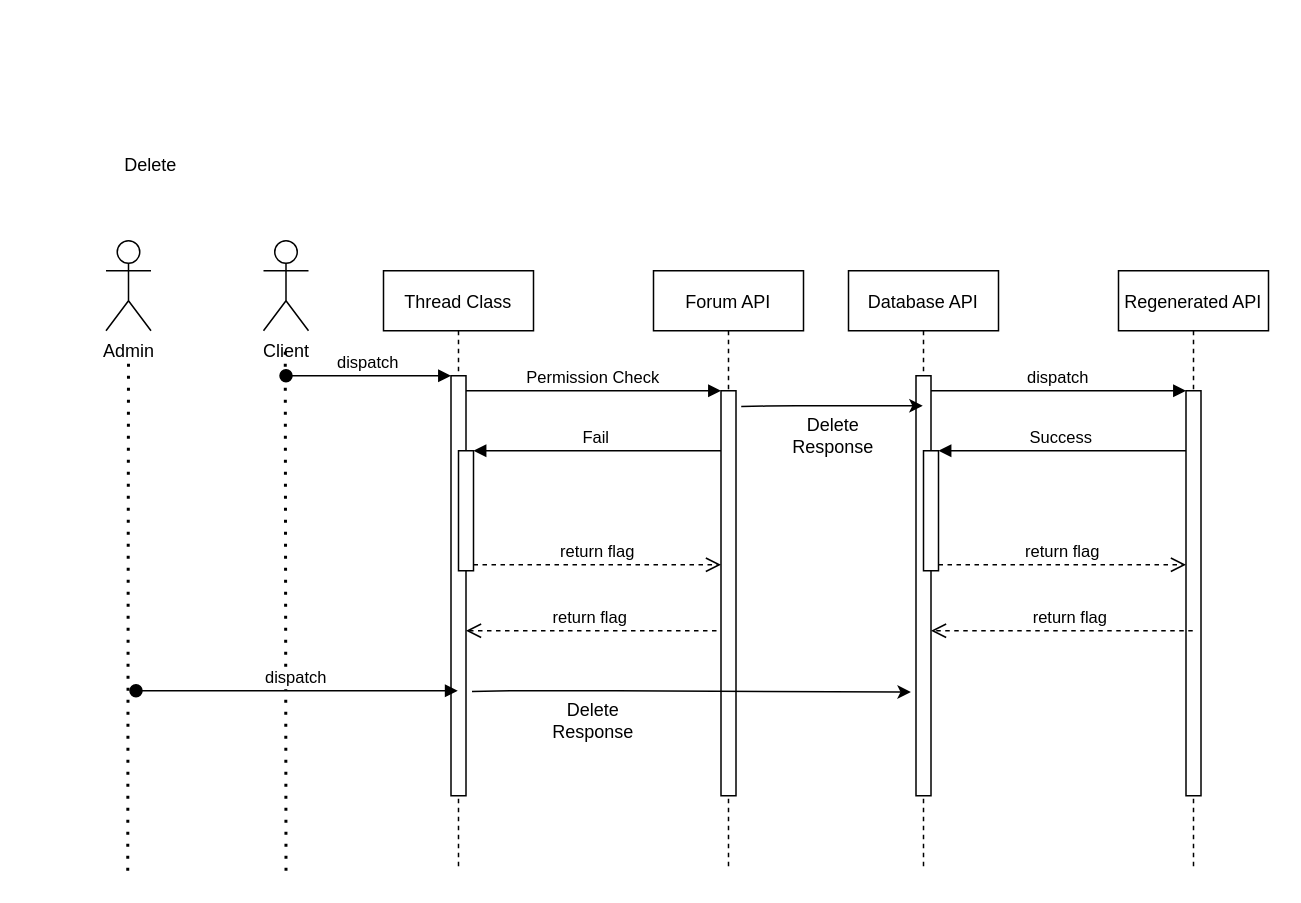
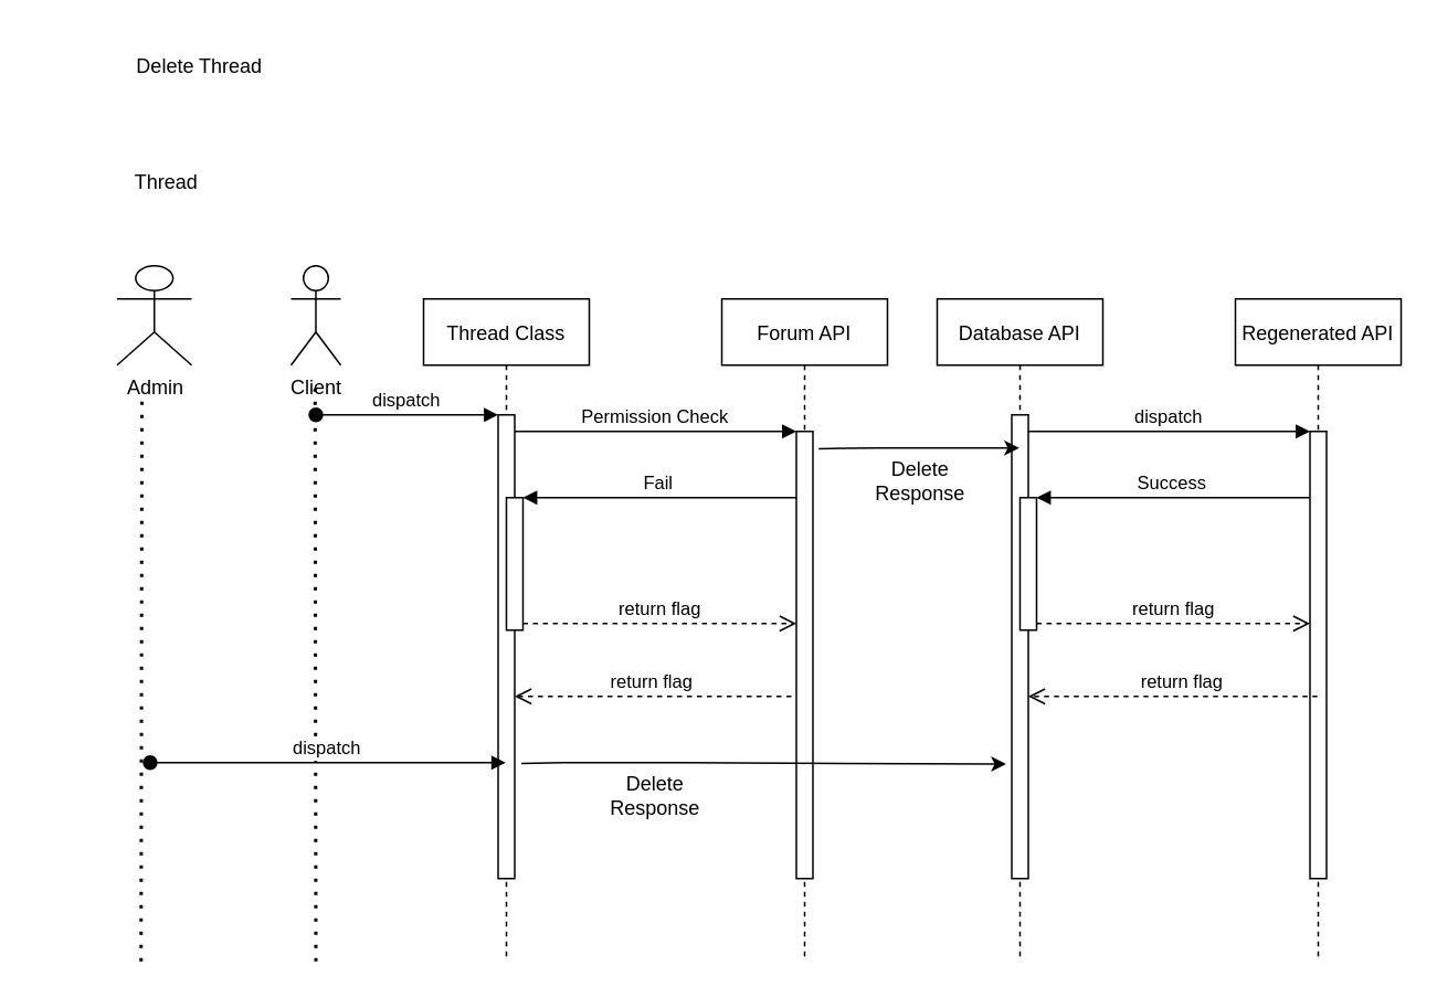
  <mxCell id="0" />
  <mxCell id="1" parent="0" />
  <mxCell id="2" value="Thread Class" style="shape=umlLifeline;perimeter=lifelinePerimeter;container=1;collapsible=0;recursiveResize=0;rounded=0;shadow=0;strokeWidth=1;" parent="1" vertex="1"><mxGeometry x="255" y="180" width="100" height="400" as="geometry" /></mxCell>
  <mxCell id="3" value="" style="points=[];perimeter=orthogonalPerimeter;rounded=0;shadow=0;strokeWidth=1;" parent="2" vertex="1"><mxGeometry x="45" y="70" width="10" height="280" as="geometry" /></mxCell>
  <mxCell id="4" value="dispatch" style="verticalAlign=bottom;startArrow=oval;endArrow=block;startSize=8;shadow=0;strokeWidth=1;" parent="2" target="3" edge="1"><mxGeometry relative="1" as="geometry"><mxPoint x="-65" y="70" as="sourcePoint" /></mxGeometry></mxCell>
  <mxCell id="5" value="" style="points=[];perimeter=orthogonalPerimeter;rounded=0;shadow=0;strokeWidth=1;" parent="2" vertex="1"><mxGeometry x="50" y="120" width="10" height="80" as="geometry" /></mxCell>
  <mxCell id="6" value="Forum API" style="shape=umlLifeline;perimeter=lifelinePerimeter;container=1;collapsible=0;recursiveResize=0;rounded=0;shadow=0;strokeWidth=1;" parent="1" vertex="1"><mxGeometry x="435" y="180" width="100" height="400" as="geometry" /></mxCell>
  <mxCell id="7" value="" style="points=[];perimeter=orthogonalPerimeter;rounded=0;shadow=0;strokeWidth=1;" parent="6" vertex="1"><mxGeometry x="45" y="80" width="10" height="270" as="geometry" /></mxCell>
  <mxCell id="8" value="return flag" style="verticalAlign=bottom;endArrow=open;dashed=1;endSize=8;shadow=0;strokeWidth=1;" parent="1" target="3" edge="1"><mxGeometry relative="1" as="geometry"><mxPoint x="410" y="336" as="targetPoint" /><mxPoint x="477" y="420" as="sourcePoint" /><Array as="points"><mxPoint x="400" y="420" /></Array></mxGeometry></mxCell>
  <mxCell id="9" value="Permission Check" style="verticalAlign=bottom;endArrow=block;entryX=0;entryY=0;shadow=0;strokeWidth=1;" parent="1" source="3" target="7" edge="1"><mxGeometry relative="1" as="geometry"><mxPoint x="410" y="260" as="sourcePoint" /></mxGeometry></mxCell>
  <mxCell id="10" value="Fail" style="verticalAlign=bottom;endArrow=block;entryX=1;entryY=0;shadow=0;strokeWidth=1;" parent="1" source="7" target="5" edge="1"><mxGeometry relative="1" as="geometry"><mxPoint x="375" y="300" as="sourcePoint" /></mxGeometry></mxCell>
  <mxCell id="11" value="return flag" style="verticalAlign=bottom;endArrow=open;dashed=1;endSize=8;exitX=1;exitY=0.95;shadow=0;strokeWidth=1;" parent="1" source="5" target="7" edge="1"><mxGeometry relative="1" as="geometry"><mxPoint x="375" y="357" as="targetPoint" /></mxGeometry></mxCell>
- <mxCell id="12" value="Admin" style="shape=umlActor;verticalLabelPosition=bottom;verticalAlign=top;html=1;outlineConnect=0;" vertex="1" parent="1"><mxGeometry x="70" y="160" width="30" height="60" as="geometry" /></mxCell>
+ <mxCell id="12" value="Admin" style="shape=umlActor;verticalLabelPosition=bottom;verticalAlign=top;html=1;outlineConnect=0;" vertex="1" parent="1"><mxGeometry x="70" y="160" width="45" height="60" as="geometry" /></mxCell>
  <mxCell id="13" value="Client" style="shape=umlActor;verticalLabelPosition=bottom;verticalAlign=top;html=1;outlineConnect=0;" vertex="1" parent="1"><mxGeometry x="175" y="160" width="30" height="60" as="geometry" /></mxCell>
  <mxCell id="14" value="Database API" style="shape=umlLifeline;perimeter=lifelinePerimeter;container=1;collapsible=0;recursiveResize=0;rounded=0;shadow=0;strokeWidth=1;" vertex="1" parent="1"><mxGeometry x="565" y="180" width="100" height="400" as="geometry" /></mxCell>
  <mxCell id="15" value="" style="points=[];perimeter=orthogonalPerimeter;rounded=0;shadow=0;strokeWidth=1;" vertex="1" parent="14"><mxGeometry x="45" y="70" width="10" height="280" as="geometry" /></mxCell>
  <mxCell id="16" value="" style="points=[];perimeter=orthogonalPerimeter;rounded=0;shadow=0;strokeWidth=1;" vertex="1" parent="14"><mxGeometry x="50" y="120" width="10" height="80" as="geometry" /></mxCell>
  <mxCell id="17" value="Regenerated API" style="shape=umlLifeline;perimeter=lifelinePerimeter;container=1;collapsible=0;recursiveResize=0;rounded=0;shadow=0;strokeWidth=1;" vertex="1" parent="1"><mxGeometry x="745" y="180" width="100" height="400" as="geometry" /></mxCell>
  <mxCell id="18" value="" style="points=[];perimeter=orthogonalPerimeter;rounded=0;shadow=0;strokeWidth=1;" vertex="1" parent="17"><mxGeometry x="45" y="80" width="10" height="270" as="geometry" /></mxCell>
  <mxCell id="19" value=" return flag" style="verticalAlign=bottom;endArrow=open;dashed=1;endSize=8;shadow=0;strokeWidth=1;" edge="1" parent="1" source="17" target="15"><mxGeometry x="-0.032" relative="1" as="geometry"><mxPoint x="720" y="336" as="targetPoint" /><Array as="points"><mxPoint x="680" y="420" /></Array><mxPoint x="1" as="offset" /></mxGeometry></mxCell>
  <mxCell id="20" value="dispatch" style="verticalAlign=bottom;endArrow=block;entryX=0;entryY=0;shadow=0;strokeWidth=1;" edge="1" parent="1" source="15" target="18"><mxGeometry relative="1" as="geometry"><mxPoint x="720" y="260" as="sourcePoint" /></mxGeometry></mxCell>
  <mxCell id="21" value="Success" style="verticalAlign=bottom;endArrow=block;entryX=1;entryY=0;shadow=0;strokeWidth=1;" edge="1" parent="1" source="18" target="16"><mxGeometry relative="1" as="geometry"><mxPoint x="685" y="300" as="sourcePoint" /></mxGeometry></mxCell>
  <mxCell id="22" value="return flag" style="verticalAlign=bottom;endArrow=open;dashed=1;endSize=8;exitX=1;exitY=0.95;shadow=0;strokeWidth=1;" edge="1" parent="1" source="16" target="18"><mxGeometry relative="1" as="geometry"><mxPoint x="685" y="357" as="targetPoint" /></mxGeometry></mxCell>
  <mxCell id="23" value="" style="endArrow=none;dashed=1;html=1;dashPattern=1 3;strokeWidth=2;" edge="1" parent="1"><mxGeometry width="50" height="50" relative="1" as="geometry"><mxPoint x="84.5" y="580" as="sourcePoint" /><mxPoint x="85" y="240" as="targetPoint" /></mxGeometry></mxCell>
  <mxCell id="24" value="" style="endArrow=none;dashed=1;html=1;dashPattern=1 3;strokeWidth=2;" edge="1" parent="1"><mxGeometry width="50" height="50" relative="1" as="geometry"><mxPoint x="190" y="580" as="sourcePoint" /><mxPoint x="189.5" y="230" as="targetPoint" /></mxGeometry></mxCell>
- <mxCell id="26" value="Delete" style="text;html=1;strokeColor=none;fillColor=none;align=center;verticalAlign=middle;whiteSpace=wrap;rounded=0;" vertex="1" parent="1"><mxGeometry x="80" y="100" width="40" height="20" as="geometry" /></mxCell>
+ <mxCell id="25" value="Delete Thread" style="text;html=1;strokeColor=none;fillColor=none;align=center;verticalAlign=middle;whiteSpace=wrap;rounded=0;" vertex="1" parent="1"><mxGeometry x="20" y="20" width="200" height="40" as="geometry" /></mxCell>
+ <mxCell id="26" value="Thread" style="text;html=1;strokeColor=none;fillColor=none;align=center;verticalAlign=middle;whiteSpace=wrap;rounded=0;" vertex="1" parent="1"><mxGeometry x="80" y="100" width="40" height="20" as="geometry" /></mxCell>
  <mxCell id="27" value="" style="endArrow=classic;html=1;exitX=1.349;exitY=0.039;exitDx=0;exitDy=0;exitPerimeter=0;" edge="1" parent="1" source="7" target="14"><mxGeometry width="50" height="50" relative="1" as="geometry"><mxPoint x="500" y="300" as="sourcePoint" /><mxPoint x="550" y="250" as="targetPoint" /><Array as="points"><mxPoint x="520" y="270" /></Array></mxGeometry></mxCell>
  <mxCell id="28" value="Delete Response" style="text;html=1;strokeColor=none;fillColor=none;align=center;verticalAlign=middle;whiteSpace=wrap;rounded=0;" vertex="1" parent="1"><mxGeometry x="530" y="280" width="50" height="20" as="geometry" /></mxCell>
  <mxCell id="29" value="dispatch" style="verticalAlign=bottom;startArrow=oval;endArrow=block;startSize=8;shadow=0;strokeWidth=1;" edge="1" parent="1" target="2"><mxGeometry relative="1" as="geometry"><mxPoint x="90" y="460" as="sourcePoint" /><mxPoint x="200" y="460" as="targetPoint" /></mxGeometry></mxCell>
  <mxCell id="30" value="Delete Response" style="text;html=1;strokeColor=none;fillColor=none;align=center;verticalAlign=middle;whiteSpace=wrap;rounded=0;" vertex="1" parent="1"><mxGeometry x="370" y="470" width="50" height="20" as="geometry" /></mxCell>
  <mxCell id="31" value="" style="endArrow=classic;html=1;exitX=1.349;exitY=0.039;exitDx=0;exitDy=0;exitPerimeter=0;entryX=-0.34;entryY=0.753;entryDx=0;entryDy=0;entryPerimeter=0;" edge="1" parent="1" target="15"><mxGeometry width="50" height="50" relative="1" as="geometry"><mxPoint x="313.99" y="460.53" as="sourcePoint" /><mxPoint x="435" y="460" as="targetPoint" /><Array as="points"><mxPoint x="340.5" y="460" /><mxPoint x="400.5" y="460" /></Array></mxGeometry></mxCell>
